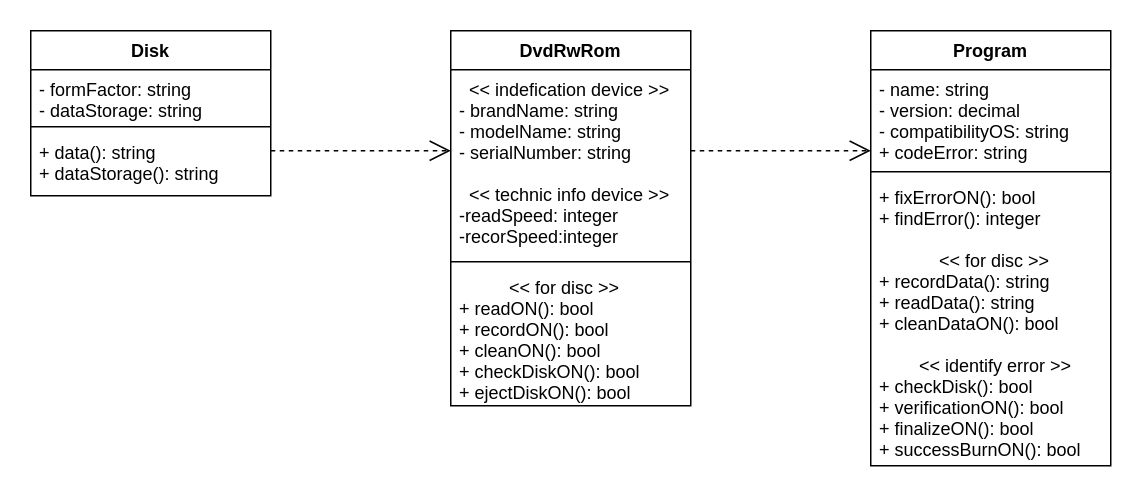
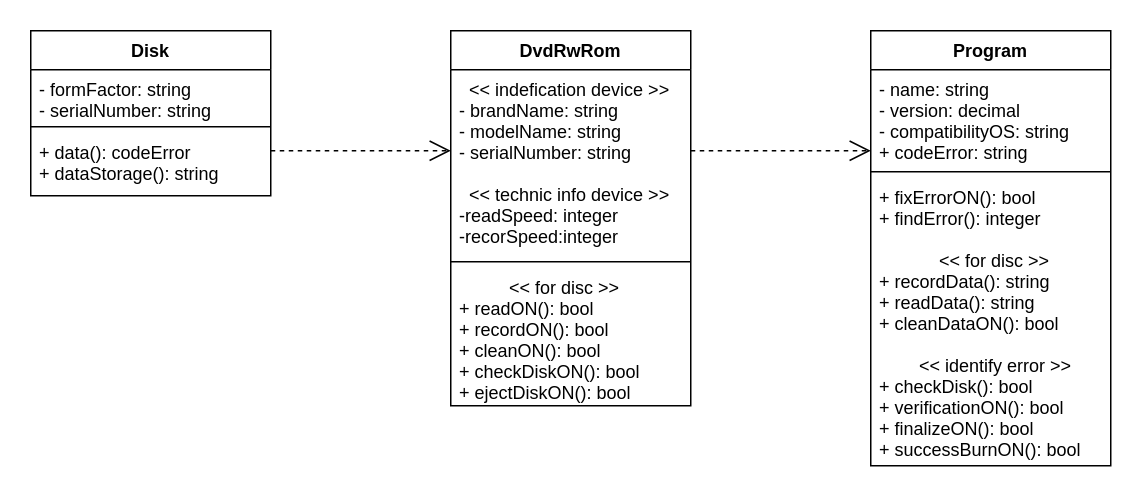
  <mxCell id="0" />
  <mxCell id="1" parent="0" />
  <mxCell id="2" value="Disk" style="swimlane;fontStyle=1;align=center;verticalAlign=top;childLayout=stackLayout;horizontal=1;startSize=26;horizontalStack=0;resizeParent=1;resizeParentMax=0;resizeLast=0;collapsible=1;marginBottom=0;" vertex="1" parent="1"><mxGeometry x="20" y="20" width="160" height="110" as="geometry"><mxRectangle x="40" y="360" width="60" height="26" as="alternateBounds" /></mxGeometry></mxCell>
- <mxCell id="3" value="- formFactor: string&#10;- dataStorage: string&#10;" style="text;strokeColor=none;fillColor=none;align=left;verticalAlign=top;spacingLeft=4;spacingRight=4;overflow=hidden;rotatable=0;points=[[0,0.5],[1,0.5]];portConstraint=eastwest;" vertex="1" parent="2"><mxGeometry y="26" width="160" height="34" as="geometry" /></mxCell>
+ <mxCell id="3" value="- formFactor: string&#10;- serialNumber: string&#10;" style="text;strokeColor=none;fillColor=none;align=left;verticalAlign=top;spacingLeft=4;spacingRight=4;overflow=hidden;rotatable=0;points=[[0,0.5],[1,0.5]];portConstraint=eastwest;" vertex="1" parent="2"><mxGeometry y="26" width="160" height="34" as="geometry" /></mxCell>
  <mxCell id="4" value="" style="line;strokeWidth=1;fillColor=none;align=left;verticalAlign=middle;spacingTop=-1;spacingLeft=3;spacingRight=3;rotatable=0;labelPosition=right;points=[];portConstraint=eastwest;" vertex="1" parent="2"><mxGeometry y="60" width="160" height="8" as="geometry" /></mxCell>
- <mxCell id="5" value="+ data(): string&#10;+ dataStorage(): string " style="text;strokeColor=none;fillColor=none;align=left;verticalAlign=top;spacingLeft=4;spacingRight=4;overflow=hidden;rotatable=0;points=[[0,0.5],[1,0.5]];portConstraint=eastwest;" vertex="1" parent="2"><mxGeometry y="68" width="160" height="42" as="geometry" /></mxCell>
+ <mxCell id="5" value="+ data(): codeError&#10;+ dataStorage(): string " style="text;strokeColor=none;fillColor=none;align=left;verticalAlign=top;spacingLeft=4;spacingRight=4;overflow=hidden;rotatable=0;points=[[0,0.5],[1,0.5]];portConstraint=eastwest;" vertex="1" parent="2"><mxGeometry y="68" width="160" height="42" as="geometry" /></mxCell>
  <mxCell id="6" value="Use" style="endArrow=open;endSize=12;dashed=1;html=1;noLabel=1;fontColor=none;fontSize=1;" edge="1" parent="1"><mxGeometry width="160" relative="1" as="geometry"><mxPoint x="180" y="100" as="sourcePoint" /><mxPoint x="300" y="100" as="targetPoint" /></mxGeometry></mxCell>
  <mxCell id="7" value="DvdRwRom" style="swimlane;fontStyle=1;align=center;verticalAlign=top;childLayout=stackLayout;horizontal=1;startSize=26;horizontalStack=0;resizeParent=1;resizeParentMax=0;resizeLast=0;collapsible=1;marginBottom=0;fontSize=12;fontColor=none;" vertex="1" parent="1"><mxGeometry x="300" y="20" width="160" height="250" as="geometry" /></mxCell>
  <mxCell id="8" value="  &lt;&lt; indefication device &gt;&gt;&#10;- brandName: string&#10;- modelName: string&#10;- serialNumber: string&#10;&#10;  &lt;&lt; technic info device &gt;&gt;&#10;-readSpeed: integer&#10;-recorSpeed:integer" style="text;strokeColor=none;fillColor=none;align=left;verticalAlign=top;spacingLeft=4;spacingRight=4;overflow=hidden;rotatable=0;points=[[0,0.5],[1,0.5]];portConstraint=eastwest;" vertex="1" parent="7"><mxGeometry y="26" width="160" height="124" as="geometry" /></mxCell>
  <mxCell id="9" value="" style="line;strokeWidth=1;fillColor=none;align=left;verticalAlign=middle;spacingTop=-1;spacingLeft=3;spacingRight=3;rotatable=0;labelPosition=right;points=[];portConstraint=eastwest;" vertex="1" parent="7"><mxGeometry y="150" width="160" height="8" as="geometry" /></mxCell>
  <mxCell id="10" value="          &lt;&lt; for disc &gt;&gt;&#10;+ readON(): bool&#10;+ recordON(): bool&#10;+ cleanON(): bool&#10;+ checkDiskON(): bool&#10;+ ejectDiskON(): bool" style="text;strokeColor=none;fillColor=none;align=left;verticalAlign=top;spacingLeft=4;spacingRight=4;overflow=hidden;rotatable=0;points=[[0,0.5],[1,0.5]];portConstraint=eastwest;" vertex="1" parent="7"><mxGeometry y="158" width="160" height="92" as="geometry" /></mxCell>
  <mxCell id="11" value="Use" style="endArrow=open;endSize=12;dashed=1;html=1;noLabel=1;fontColor=none;fontSize=1;" edge="1" parent="1"><mxGeometry width="160" relative="1" as="geometry"><mxPoint x="460" y="100" as="sourcePoint" /><mxPoint x="580" y="100" as="targetPoint" /></mxGeometry></mxCell>
  <mxCell id="12" value="Program" style="swimlane;fontStyle=1;align=center;verticalAlign=top;childLayout=stackLayout;horizontal=1;startSize=26;horizontalStack=0;resizeParent=1;resizeParentMax=0;resizeLast=0;collapsible=1;marginBottom=0;fontSize=12;fontColor=none;" vertex="1" parent="1"><mxGeometry x="580" y="20" width="160" height="290" as="geometry" /></mxCell>
  <mxCell id="13" value="- name: string&#10;- version: decimal&#10;- compatibilityOS: string&#10;+ codeError: string" style="text;strokeColor=none;fillColor=none;align=left;verticalAlign=top;spacingLeft=4;spacingRight=4;overflow=hidden;rotatable=0;points=[[0,0.5],[1,0.5]];portConstraint=eastwest;" vertex="1" parent="12"><mxGeometry y="26" width="160" height="64" as="geometry" /></mxCell>
  <mxCell id="14" value="" style="line;strokeWidth=1;fillColor=none;align=left;verticalAlign=middle;spacingTop=-1;spacingLeft=3;spacingRight=3;rotatable=0;labelPosition=right;points=[];portConstraint=eastwest;" vertex="1" parent="12"><mxGeometry y="90" width="160" height="8" as="geometry" /></mxCell>
  <mxCell id="15" value="+ fixErrorON(): bool&#10;+ findErrоr(): integer&#10;&#10;            &lt;&lt; for disc &gt;&gt;&#10;+ recordData(): string&#10;+ readData(): string&#10;+ cleanDataON(): bool&#10;&#10;        &lt;&lt; identify error &gt;&gt;&#10;+ checkDisk(): bool&#10;+ verificationON(): bool&#10;+ finalizeON(): bool&#10;+ successBurnON(): bool" style="text;strokeColor=none;fillColor=none;align=left;verticalAlign=top;spacingLeft=4;spacingRight=4;overflow=hidden;rotatable=0;points=[[0,0.5],[1,0.5]];portConstraint=eastwest;" vertex="1" parent="12"><mxGeometry y="98" width="160" height="192" as="geometry" /></mxCell>
